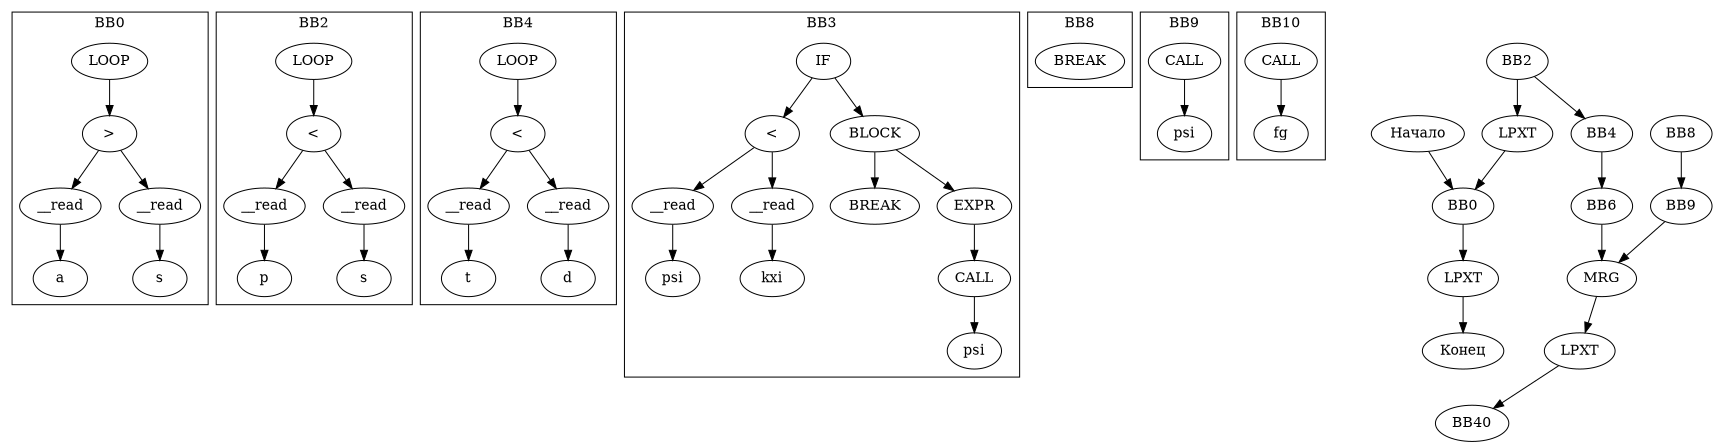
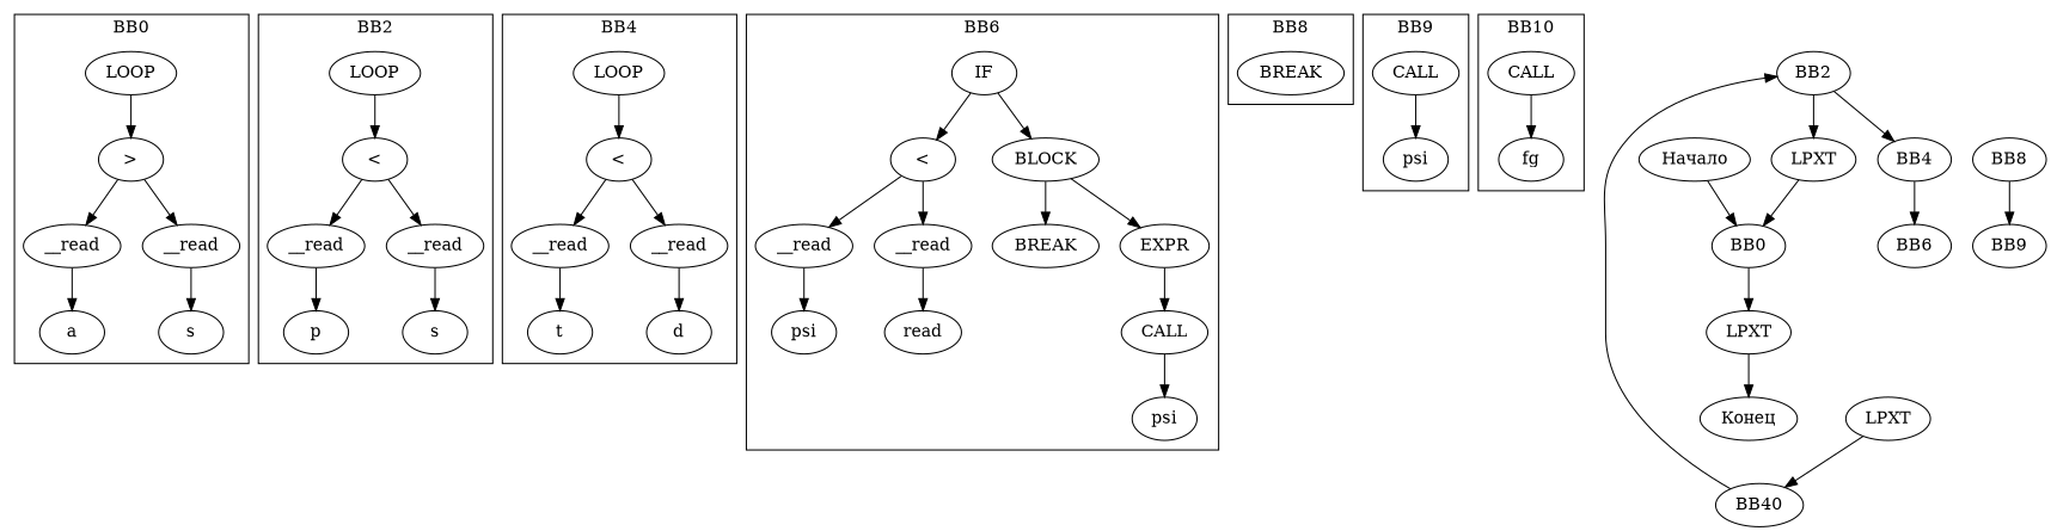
  digraph {
    rankdir=TB
    n1 [label=LOOP]
    n2 [label=">"]
    n3 [label=__read]
    n4 [label=__read]
    n5 [label=a]
    n6 [label=s]
    n7 [label=LOOP]
    n8 [label="<"]
    n9 [label=__read]
    n10 [label=__read]
    n11 [label=p]
    n12 [label=s]
    n13 [label=LOOP]
    n14 [label="<"]
    n15 [label=__read]
    n16 [label=__read]
    n17 [label=t]
    n18 [label=d]
    n19 [label=IF]
    n20 [label="<"]
    n21 [label=BLOCK]
    n22 [label=__read]
    n23 [label=__read]
    n24 [label=psi]
-   n25 [label=kxi]
+   n25 [label=read]
    n26 [label=BREAK]
    n27 [label=EXPR]
    n28 [label=CALL]
    n29 [label=psi]
    n30 [label=BREAK]
    n31 [label=CALL]
    n32 [label=psi]
    n33 [label=CALL]
    n34 [label=fg]
    n35 [label="Начало"]
    n36 [label=BB0]
    n37 [label=LPXT]
    n38 [label="Конец"]
    n39 [label=BB2]
    n40 [label=LPXT]
    n41 [label=BB4]
    n42 [label=BB6]
-   n43 [label=MRG]
    n44 [label=LPXT]
    n45 [label=BB40]
    n46 [label=BB8]
    n47 [label=BB9]
    subgraph cluster_1 {
      label=BB0
      n1
      n2
      n3
      n4
      n5
      n6
    }
    subgraph cluster_2 {
      label=BB2
      n7
      n8
      n9
      n10
      n11
      n12
    }
    subgraph cluster_3 {
      label=BB4
      n13
      n14
      n15
      n16
      n17
      n18
    }
    subgraph cluster_4 {
-     label=BB3
+     label=BB6
      n19
      n20
      n21
      n22
      n23
      n24
      n25
      n26
      n27
      n28
      n29
    }
    subgraph cluster_5 {
      label=BB8
      n30
    }
    subgraph cluster_6 {
      label=BB9
      n31
      n32
    }
    subgraph cluster_7 {
      label=BB10
      n33
      n34
    }
    n1 -> n2
    n2 -> n3
    n2 -> n4
    n3 -> n5
    n4 -> n6
    n7 -> n8
    n8 -> n9
    n8 -> n10
    n9 -> n11
    n10 -> n12
    n13 -> n14
    n14 -> n15
    n14 -> n16
    n15 -> n17
    n16 -> n18
    n19 -> n20
    n19 -> n21
    n20 -> n22
    n20 -> n23
    n21 -> n26
    n21 -> n27
    n22 -> n24
    n23 -> n25
    n27 -> n28
    n28 -> n29
    n31 -> n32
    n33 -> n34
    n35 -> n36
    n36 -> n37
    n37 -> n38
    n39 -> n40
    n39 -> n41
    n40 -> n36
    n41 -> n42
-   n42 -> n43
-   n43 -> n44
    n44 -> n45
+   n45 -> n39
    n46 -> n47
-   n47 -> n43
  }
